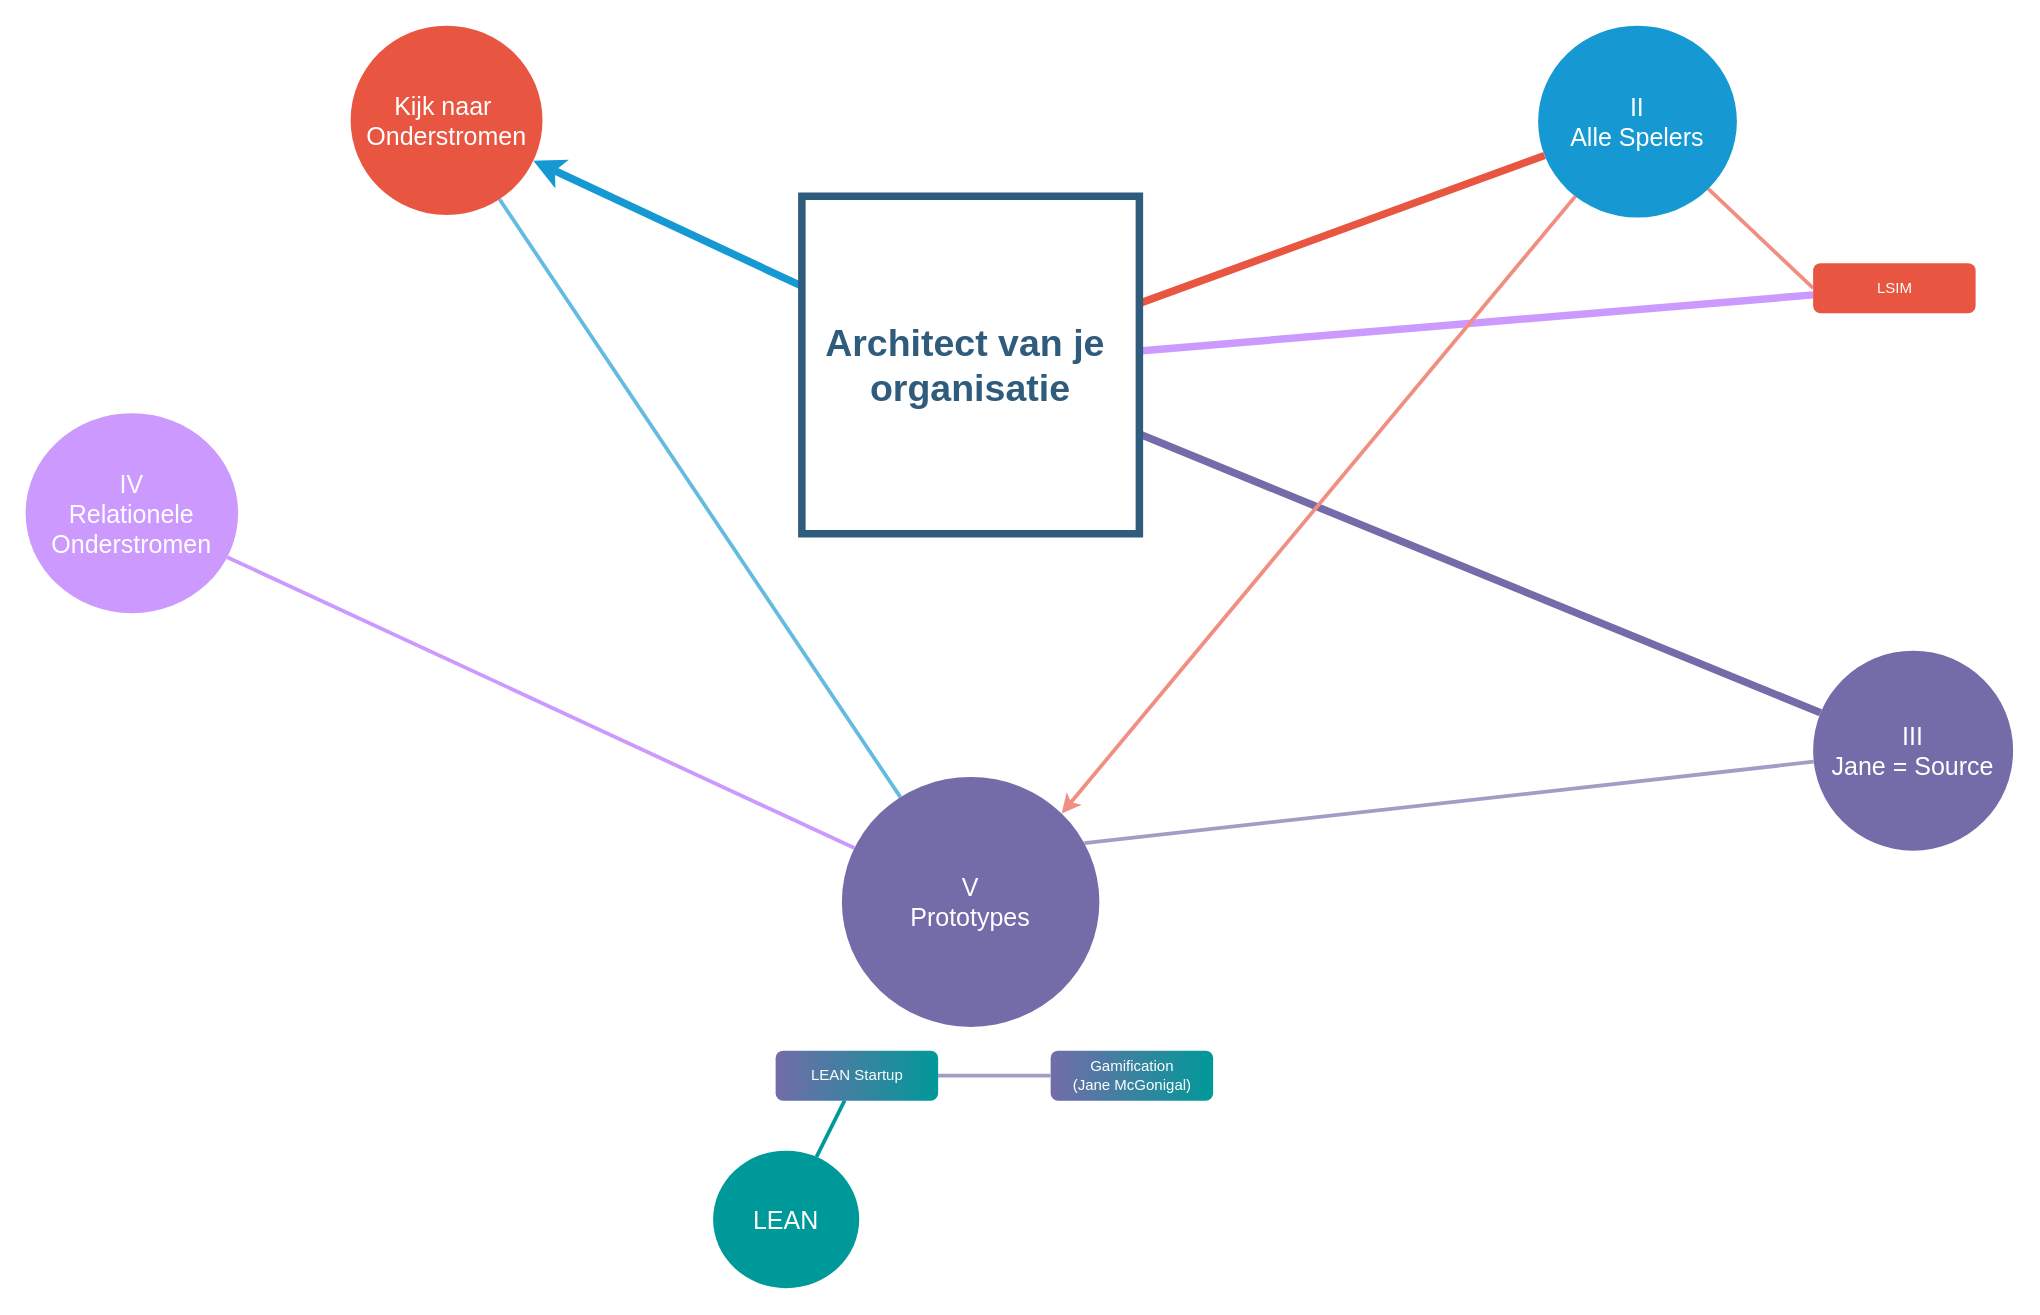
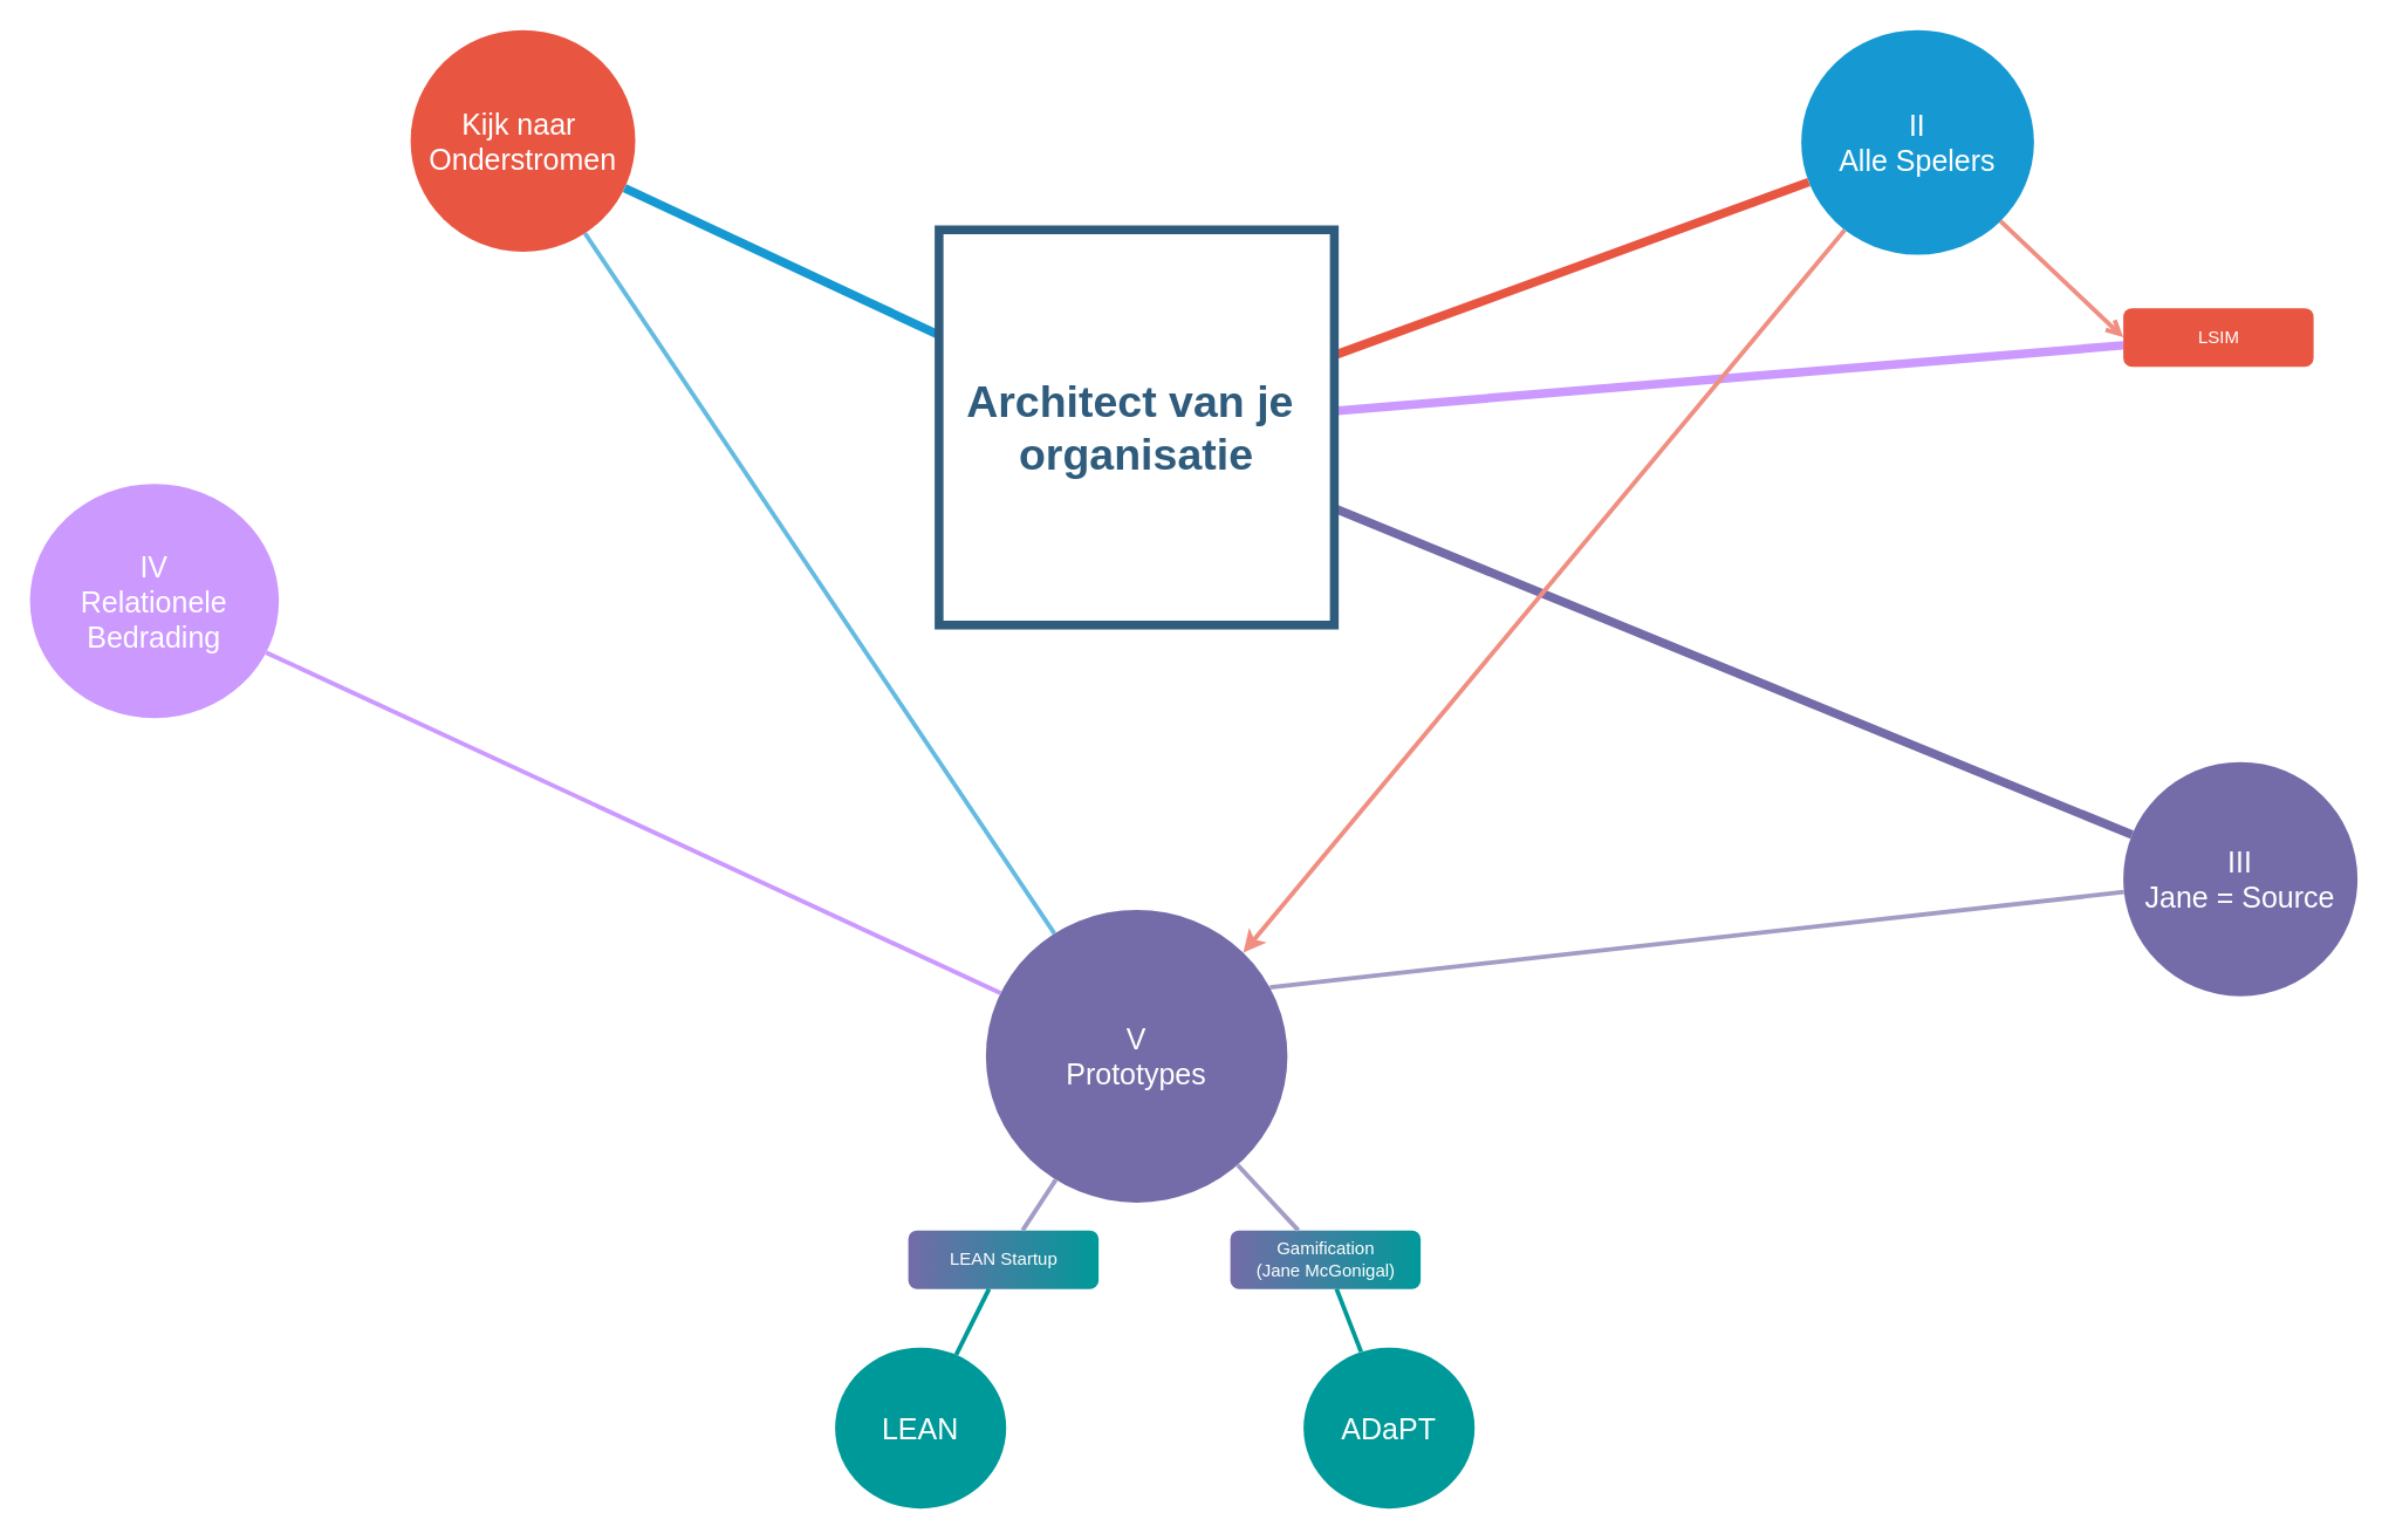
  <mxCell id="0" />
  <mxCell id="1" parent="0" />
  <mxCell id="2" value="Kijk naar&amp;nbsp;&lt;br&gt;Onderstromen" style="ellipse;whiteSpace=wrap;html=1;shadow=0;fontFamily=Helvetica;fontSize=20;fontColor=#FFFFFF;align=center;strokeWidth=3;fillColor=#e85642;strokeColor=none;" parent="1" vertex="1"><mxGeometry x="280" y="20" width="153.5" height="151.5" as="geometry" /></mxCell>
  <mxCell id="3" value="II&lt;br&gt;Alle Spelers" style="ellipse;whiteSpace=wrap;html=1;shadow=0;fontFamily=Helvetica;fontSize=20;fontColor=#FFFFFF;align=center;strokeWidth=3;fillColor=#1699d3;strokeColor=none;" parent="1" vertex="1"><mxGeometry x="1230" y="20" width="159" height="153.5" as="geometry" /></mxCell>
  <mxCell id="4" value="III&lt;br&gt;Jane = Source" style="ellipse;whiteSpace=wrap;html=1;shadow=0;fontFamily=Helvetica;fontSize=20;fontColor=#FFFFFF;align=center;strokeWidth=3;fillColor=#736ca8;strokeColor=none;" parent="1" vertex="1"><mxGeometry x="1450" y="520" width="160" height="160" as="geometry" /></mxCell>
- <mxCell id="5" value="IV&lt;br&gt;Relationele&lt;br&gt;Onderstromen" style="ellipse;whiteSpace=wrap;html=1;shadow=0;fontFamily=Helvetica;fontSize=20;fontColor=#FFFFFF;align=center;strokeWidth=3;fillColor=#CC99FF;strokeColor=none;" parent="1" vertex="1"><mxGeometry x="20" y="330" width="170" height="160" as="geometry" /></mxCell>
- <mxCell id="6" style="endArrow=classic;strokeWidth=6;strokeColor=#1699D3;html=1;" parent="1" source="15" target="2" edge="1"><mxGeometry relative="1" as="geometry" /></mxCell>
+ <mxCell id="5" value="IV&lt;br&gt;Relationele&lt;br&gt;Bedrading" style="ellipse;whiteSpace=wrap;html=1;shadow=0;fontFamily=Helvetica;fontSize=20;fontColor=#FFFFFF;align=center;strokeWidth=3;fillColor=#CC99FF;strokeColor=none;" parent="1" vertex="1"><mxGeometry x="20" y="330" width="170" height="160" as="geometry" /></mxCell>
+ <mxCell id="6" style="endArrow=none;strokeWidth=6;strokeColor=#1699D3;html=1;" parent="1" source="15" target="2" edge="1"><mxGeometry relative="1" as="geometry" /></mxCell>
  <mxCell id="7" style="endArrow=none;strokeWidth=6;strokeColor=#E85642;html=1;" parent="1" source="15" target="3" edge="1"><mxGeometry relative="1" as="geometry" /></mxCell>
  <mxCell id="8" style="endArrow=none;strokeWidth=6;strokeColor=#736ca8;html=1;" parent="1" source="15" target="4" edge="1"><mxGeometry relative="1" as="geometry" /></mxCell>
  <mxCell id="9" value="" style="edgeStyle=none;endArrow=none;strokeWidth=6;strokeColor=#CC99FF;html=1;" parent="1" source="15" target="17" edge="1"><mxGeometry x="181" y="226.5" width="100" height="100" as="geometry"><mxPoint x="-139" y="-193.5" as="sourcePoint" /><mxPoint x="-39" y="-293.5" as="targetPoint" /></mxGeometry></mxCell>
  <mxCell id="10" value="" style="edgeStyle=none;endArrow=none;strokeWidth=3;strokeColor=#64BBE2;html=1;" parent="1" source="2" target="16" edge="1"><mxGeometry x="-221.5" y="56.5" width="100" height="100" as="geometry"><mxPoint x="-541.5" y="-363.5" as="sourcePoint" /><mxPoint x="176.403" y="-53.5" as="targetPoint" /></mxGeometry></mxCell>
- <mxCell id="11" value="" style="edgeStyle=none;endArrow=none;strokeWidth=3;strokeColor=#F08E81;html=1;entryX=0;entryY=0.5;entryDx=0;entryDy=0;" parent="1" source="3" target="17" edge="1"><mxGeometry x="31" y="106.5" width="100" height="100" as="geometry"><mxPoint x="-289" y="-313.5" as="sourcePoint" /><mxPoint x="1598.667" y="-158.5" as="targetPoint" /></mxGeometry></mxCell>
+ <mxCell id="11" value="" style="edgeStyle=none;endArrow=open;strokeWidth=3;strokeColor=#F08E81;html=1;entryX=0;entryY=0.5;entryDx=0;entryDy=0;" parent="1" source="3" target="17" edge="1"><mxGeometry x="31" y="106.5" width="100" height="100" as="geometry"><mxPoint x="-289" y="-313.5" as="sourcePoint" /><mxPoint x="1598.667" y="-158.5" as="targetPoint" /></mxGeometry></mxCell>
  <mxCell id="12" value="" style="edgeStyle=none;endArrow=classic;strokeWidth=3;strokeColor=#F08E81;html=1;entryX=1;entryY=0;entryDx=0;entryDy=0;" parent="1" source="3" target="16" edge="1"><mxGeometry x="31" y="106.5" width="100" height="100" as="geometry"><mxPoint x="-289" y="-313.5" as="sourcePoint" /><mxPoint x="1432.111" y="56.5" as="targetPoint" /></mxGeometry></mxCell>
  <mxCell id="13" value="" style="edgeStyle=none;endArrow=none;strokeWidth=3;strokeColor=#A29DC5;html=1;entryX=0.942;entryY=0.265;entryDx=0;entryDy=0;entryPerimeter=0;" parent="1" source="4" target="16" edge="1"><mxGeometry x="251" y="-103.5" width="100" height="100" as="geometry"><mxPoint x="-69" y="-523.5" as="sourcePoint" /><mxPoint x="1351" y="711.5" as="targetPoint" /></mxGeometry></mxCell>
  <mxCell id="14" value="" style="edgeStyle=none;endArrow=none;strokeWidth=3;strokeColor=#CC99FF;html=1;" parent="1" source="5" target="16" edge="1"><mxGeometry x="188.5" y="51.5" width="100" height="100" as="geometry"><mxPoint x="-131.5" y="-368.5" as="sourcePoint" /><mxPoint x="463.5" y="692.8" as="targetPoint" /></mxGeometry></mxCell>
  <mxCell id="15" value="Architect van je&amp;nbsp;&lt;br&gt;organisatie" style="whiteSpace=wrap;html=1;shadow=0;fontFamily=Helvetica;fontSize=30;fontColor=#2F5B7C;align=center;strokeColor=#2F5B7C;strokeWidth=6;fillColor=#FFFFFF;fontStyle=1;gradientColor=none;rounded=0;" parent="1" vertex="1"><mxGeometry x="641" y="156.5" width="270" height="270" as="geometry" /></mxCell>
  <mxCell id="16" value="V&lt;br&gt;Prototypes" style="ellipse;whiteSpace=wrap;html=1;shadow=0;fontFamily=Helvetica;fontSize=20;fontColor=#FFFFFF;align=center;strokeWidth=3;fillColor=#736ca8;strokeColor=none;" parent="1" vertex="1"><mxGeometry x="673" y="621" width="206" height="200" as="geometry" /></mxCell>
  <mxCell id="17" value="LSIM" style="rounded=1;fillColor=#E85642;strokeColor=none;strokeWidth=3;shadow=0;html=1;fontColor=#FFFFFF;" parent="1" vertex="1"><mxGeometry x="1450" y="210" width="130" height="40" as="geometry" /></mxCell>
+ <mxCell id="18" value="ADaPT" style="ellipse;whiteSpace=wrap;html=1;shadow=0;fontFamily=Helvetica;fontSize=20;fontColor=#FFFFFF;align=center;strokeWidth=3;fillColor=#009999;strokeColor=none;" parent="1" vertex="1"><mxGeometry x="890" y="920" width="116.88" height="110" as="geometry" /></mxCell>
  <mxCell id="19" value="Gamification&lt;br&gt;(Jane McGonigal)" style="rounded=1;fillColor=#009999;strokeColor=none;strokeWidth=3;shadow=0;html=1;fontColor=#FFFFFF;gradientColor=#736CA8;gradientDirection=west;" parent="1" vertex="1"><mxGeometry x="840" y="840" width="130" height="40" as="geometry" /></mxCell>
- <mxCell id="21" value="" style="edgeStyle=none;endArrow=none;strokeWidth=3;strokeColor=#A29DC5;html=1;" parent="1" source="19" target="22" edge="1"><mxGeometry x="232.95" y="8.61" width="100" height="100" as="geometry"><mxPoint x="980" y="780" as="sourcePoint" /><mxPoint x="849.002" y="786.11" as="targetPoint" /></mxGeometry></mxCell>
+ <mxCell id="20" value="" style="edgeStyle=none;endArrow=none;strokeWidth=3;strokeColor=#009999;html=1;" parent="1" source="18" target="19" edge="1"><mxGeometry x="261" y="-93.5" width="100" height="100" as="geometry"><mxPoint x="1460.495" y="618.887" as="sourcePoint" /><mxPoint x="877.052" y="684" as="targetPoint" /></mxGeometry></mxCell>
+ <mxCell id="21" value="" style="edgeStyle=none;endArrow=none;strokeWidth=3;strokeColor=#A29DC5;html=1;" parent="1" source="19" target="16" edge="1"><mxGeometry x="232.95" y="8.61" width="100" height="100" as="geometry"><mxPoint x="980" y="780" as="sourcePoint" /><mxPoint x="849.002" y="786.11" as="targetPoint" /></mxGeometry></mxCell>
  <mxCell id="22" value="LEAN Startup" style="rounded=1;fillColor=#009999;strokeColor=none;strokeWidth=3;shadow=0;html=1;fontColor=#FFFFFF;gradientColor=#736CA8;gradientDirection=west;" parent="1" vertex="1"><mxGeometry x="620" y="840" width="130" height="40" as="geometry" /></mxCell>
  <mxCell id="23" value="LEAN" style="ellipse;whiteSpace=wrap;html=1;shadow=0;fontFamily=Helvetica;fontSize=20;fontColor=#FFFFFF;align=center;strokeWidth=3;fillColor=#009999;strokeColor=none;" parent="1" vertex="1"><mxGeometry x="570" y="920" width="116.88" height="110" as="geometry" /></mxCell>
+ <mxCell id="24" value="" style="edgeStyle=none;endArrow=none;strokeWidth=3;strokeColor=#A29DC5;html=1;" parent="1" source="22" target="16" edge="1"><mxGeometry x="242.95" y="18.61" width="100" height="100" as="geometry"><mxPoint x="970" y="830" as="sourcePoint" /><mxPoint x="876.091" y="779.473" as="targetPoint" /></mxGeometry></mxCell>
  <mxCell id="25" value="" style="edgeStyle=none;endArrow=none;strokeWidth=3;strokeColor=#009999;html=1;" parent="1" source="23" target="22" edge="1"><mxGeometry x="271" y="-83.5" width="100" height="100" as="geometry"><mxPoint x="1130.951" y="926.465" as="sourcePoint" /><mxPoint x="1094.02" y="862" as="targetPoint" /></mxGeometry></mxCell>
